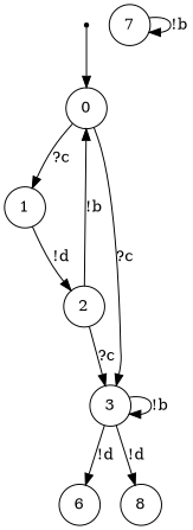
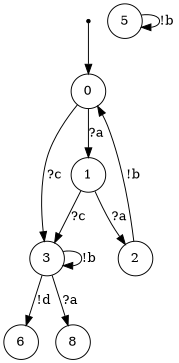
  digraph {
    node [shape=circle]
    ENTRY [shape=point]
    0
    1
    3
-   5 [label=7]
+   5
    2
    6
    n8 [label=8]
    ENTRY -> 0
-   0 -> 1 [label="?c"]
+   0 -> 1 [label="?a"]
    0 -> 3 [label="?c"]
-   2 -> 3 [label="?c"]
-   1 -> 2 [label="!d"]
+   1 -> 3 [label="?c"]
+   1 -> 2 [label="?a"]
    3 -> 3 [label="!b"]
    3 -> 6 [label="!d"]
-   3 -> n8 [label="!d"]
+   3 -> n8 [label="?a"]
    5 -> 5 [label="!b"]
    2 -> 0 [label="!b"]
  }
